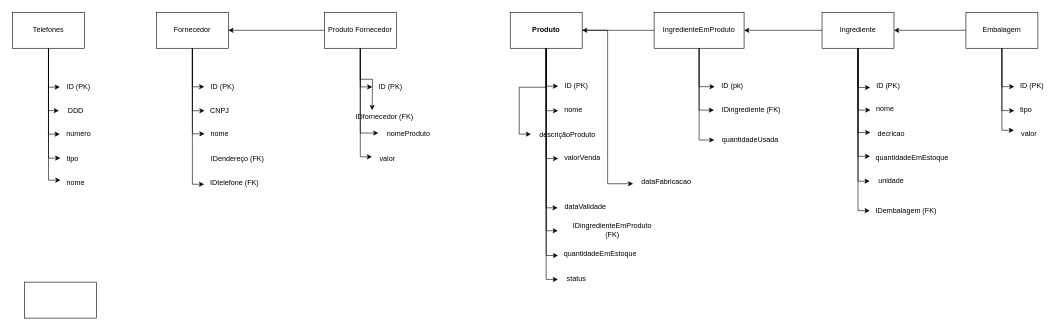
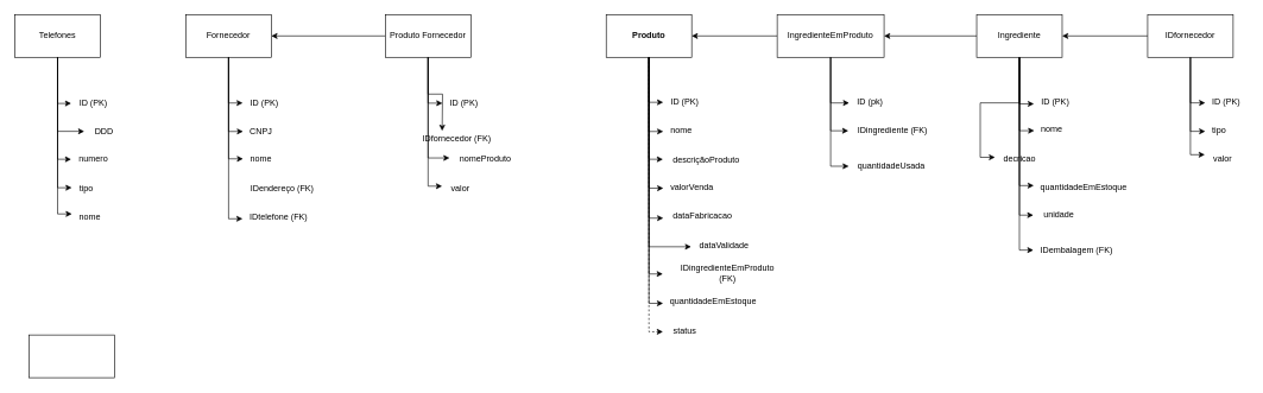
  <mxCell id="0" />
  <mxCell id="1" parent="0" />
  <mxCell id="2" value="Produto" style="rounded=0;whiteSpace=wrap;html=1;fontStyle=1" vertex="1" parent="1"><mxGeometry x="850" y="20" width="120" height="60" as="geometry" /></mxCell>
  <mxCell id="3" value="ID (PK)" style="text;html=1;align=center;verticalAlign=middle;resizable=0;points=[];autosize=1;strokeColor=none;fillColor=none;" vertex="1" parent="1"><mxGeometry x="930" y="128" width="60" height="30" as="geometry" /></mxCell>
  <mxCell id="4" style="edgeStyle=orthogonalEdgeStyle;rounded=0;orthogonalLoop=1;jettySize=auto;html=1;entryX=0;entryY=0.507;entryDx=0;entryDy=0;entryPerimeter=0;" edge="1" parent="1" source="2" target="3"><mxGeometry relative="1" as="geometry" /></mxCell>
  <mxCell id="5" value="nome" style="text;html=1;align=center;verticalAlign=middle;resizable=0;points=[];autosize=1;strokeColor=none;fillColor=none;" vertex="1" parent="1"><mxGeometry x="930" y="168" width="50" height="30" as="geometry" /></mxCell>
- <mxCell id="6" value="descriçãoProduto" style="text;html=1;align=center;verticalAlign=middle;resizable=0;points=[];autosize=1;strokeColor=none;fillColor=none;" vertex="1" parent="1"><mxGeometry x="885" y="210" width="120" height="30" as="geometry" /></mxCell>
+ <mxCell id="6" value="descriçãoProduto" style="text;html=1;align=center;verticalAlign=middle;resizable=0;points=[];autosize=1;strokeColor=none;fillColor=none;" vertex="1" parent="1"><mxGeometry x="930" y="210" width="120" height="30" as="geometry" /></mxCell>
  <mxCell id="7" value="valorVenda" style="text;html=1;align=center;verticalAlign=middle;resizable=0;points=[];autosize=1;strokeColor=none;fillColor=none;" vertex="1" parent="1"><mxGeometry x="930" y="248" width="80" height="30" as="geometry" /></mxCell>
- <mxCell id="8" value="dataFabricacao" style="text;html=1;align=center;verticalAlign=middle;resizable=0;points=[];autosize=1;strokeColor=none;fillColor=none;" vertex="1" parent="1"><mxGeometry x="1055" y="288" width="110" height="30" as="geometry" /></mxCell>
- <mxCell id="9" value="dataValidade" style="text;html=1;align=center;verticalAlign=middle;resizable=0;points=[];autosize=1;strokeColor=none;fillColor=none;" vertex="1" parent="1"><mxGeometry x="930" y="330" width="90" height="30" as="geometry" /></mxCell>
+ <mxCell id="8" value="dataFabricacao" style="text;html=1;align=center;verticalAlign=middle;resizable=0;points=[];autosize=1;strokeColor=none;fillColor=none;" vertex="1" parent="1"><mxGeometry x="930" y="288" width="110" height="30" as="geometry" /></mxCell>
+ <mxCell id="9" value="dataValidade" style="text;html=1;align=center;verticalAlign=middle;resizable=0;points=[];autosize=1;strokeColor=none;fillColor=none;" vertex="1" parent="1"><mxGeometry x="970" y="330" width="90" height="30" as="geometry" /></mxCell>
  <mxCell id="10" value="status" style="text;html=1;align=center;verticalAlign=middle;resizable=0;points=[];autosize=1;strokeColor=none;fillColor=none;" vertex="1" parent="1"><mxGeometry x="930" y="450" width="60" height="30" as="geometry" /></mxCell>
  <mxCell id="11" style="edgeStyle=orthogonalEdgeStyle;rounded=0;orthogonalLoop=1;jettySize=auto;html=1;entryX=0.002;entryY=0.54;entryDx=0;entryDy=0;entryPerimeter=0;" edge="1" parent="1" source="2" target="5"><mxGeometry relative="1" as="geometry" /></mxCell>
  <mxCell id="12" style="edgeStyle=orthogonalEdgeStyle;rounded=0;orthogonalLoop=1;jettySize=auto;html=1;entryX=-0.003;entryY=0.441;entryDx=0;entryDy=0;entryPerimeter=0;" edge="1" parent="1" source="2" target="6"><mxGeometry relative="1" as="geometry" /></mxCell>
  <mxCell id="13" style="edgeStyle=orthogonalEdgeStyle;rounded=0;orthogonalLoop=1;jettySize=auto;html=1;entryX=0.002;entryY=0.53;entryDx=0;entryDy=0;entryPerimeter=0;" edge="1" parent="1" source="2" target="7"><mxGeometry relative="1" as="geometry" /></mxCell>
  <mxCell id="14" style="edgeStyle=orthogonalEdgeStyle;rounded=0;orthogonalLoop=1;jettySize=auto;html=1;entryX=0.001;entryY=0.597;entryDx=0;entryDy=0;entryPerimeter=0;" edge="1" parent="1" source="2" target="8"><mxGeometry relative="1" as="geometry" /></mxCell>
  <mxCell id="15" style="edgeStyle=orthogonalEdgeStyle;rounded=0;orthogonalLoop=1;jettySize=auto;html=1;entryX=-0.009;entryY=0.538;entryDx=0;entryDy=0;entryPerimeter=0;" edge="1" parent="1" source="2" target="9"><mxGeometry relative="1" as="geometry" /></mxCell>
- <mxCell id="16" style="edgeStyle=orthogonalEdgeStyle;rounded=0;orthogonalLoop=1;jettySize=auto;html=1;entryX=-0.006;entryY=0.516;entryDx=0;entryDy=0;entryPerimeter=0;" edge="1" parent="1" source="2" target="10"><mxGeometry relative="1" as="geometry" /></mxCell>
+ <mxCell id="16" style="edgeStyle=orthogonalEdgeStyle;rounded=0;orthogonalLoop=1;jettySize=auto;html=1;entryX=-0.006;entryY=0.516;entryDx=0;entryDy=0;entryPerimeter=0;dashed=1;" edge="1" parent="1" source="2" target="10"><mxGeometry relative="1" as="geometry" /></mxCell>
  <mxCell id="17" style="edgeStyle=orthogonalEdgeStyle;rounded=0;orthogonalLoop=1;jettySize=auto;html=1;entryX=1;entryY=0.5;entryDx=0;entryDy=0;" edge="1" parent="1" source="18" target="2"><mxGeometry relative="1" as="geometry" /></mxCell>
  <mxCell id="18" value="IngredienteEmProduto" style="whiteSpace=wrap;html=1;" vertex="1" parent="1"><mxGeometry x="1090" y="20" width="150" height="60" as="geometry" /></mxCell>
  <mxCell id="19" value="ID (pk)" style="text;html=1;align=center;verticalAlign=middle;resizable=0;points=[];autosize=1;strokeColor=none;fillColor=none;" vertex="1" parent="1"><mxGeometry x="1190" y="128" width="60" height="30" as="geometry" /></mxCell>
  <mxCell id="20" style="edgeStyle=orthogonalEdgeStyle;rounded=0;orthogonalLoop=1;jettySize=auto;html=1;entryX=0.017;entryY=0.537;entryDx=0;entryDy=0;entryPerimeter=0;" edge="1" parent="1" source="18" target="19"><mxGeometry relative="1" as="geometry" /></mxCell>
  <mxCell id="21" value="&amp;nbsp;IDingrediente (FK)" style="text;html=1;align=center;verticalAlign=middle;resizable=0;points=[];autosize=1;strokeColor=none;fillColor=none;" vertex="1" parent="1"><mxGeometry x="1190" y="168" width="120" height="30" as="geometry" /></mxCell>
  <mxCell id="22" value="quantidadeUsada" style="text;html=1;align=center;verticalAlign=middle;resizable=0;points=[];autosize=1;strokeColor=none;fillColor=none;" vertex="1" parent="1"><mxGeometry x="1190" y="218" width="120" height="30" as="geometry" /></mxCell>
  <mxCell id="23" style="edgeStyle=orthogonalEdgeStyle;rounded=0;orthogonalLoop=1;jettySize=auto;html=1;entryX=-0.001;entryY=0.506;entryDx=0;entryDy=0;entryPerimeter=0;" edge="1" parent="1" source="18" target="21"><mxGeometry relative="1" as="geometry" /></mxCell>
  <mxCell id="24" style="edgeStyle=orthogonalEdgeStyle;rounded=0;orthogonalLoop=1;jettySize=auto;html=1;entryX=0.004;entryY=0.5;entryDx=0;entryDy=0;entryPerimeter=0;" edge="1" parent="1" source="18" target="22"><mxGeometry relative="1" as="geometry" /></mxCell>
  <mxCell id="25" value="&lt;span style=&quot;text-wrap: wrap;&quot;&gt;IDingredienteEmProduto (FK)&lt;/span&gt;" style="text;html=1;align=center;verticalAlign=middle;resizable=0;points=[];autosize=1;strokeColor=none;fillColor=none;" vertex="1" parent="1"><mxGeometry x="930" y="368" width="180" height="30" as="geometry" /></mxCell>
  <mxCell id="26" style="edgeStyle=orthogonalEdgeStyle;rounded=0;orthogonalLoop=1;jettySize=auto;html=1;entryX=-0.003;entryY=0.543;entryDx=0;entryDy=0;entryPerimeter=0;" edge="1" parent="1" source="2" target="25"><mxGeometry relative="1" as="geometry" /></mxCell>
  <mxCell id="27" style="edgeStyle=orthogonalEdgeStyle;rounded=0;orthogonalLoop=1;jettySize=auto;html=1;entryX=1;entryY=0.5;entryDx=0;entryDy=0;" edge="1" parent="1" source="28" target="18"><mxGeometry relative="1" as="geometry" /></mxCell>
  <mxCell id="28" value="Ingrediente" style="whiteSpace=wrap;html=1;" vertex="1" parent="1"><mxGeometry x="1370" y="20" width="120" height="60" as="geometry" /></mxCell>
  <mxCell id="29" value="ID (PK)" style="text;html=1;align=center;verticalAlign=middle;resizable=0;points=[];autosize=1;strokeColor=none;fillColor=none;" vertex="1" parent="1"><mxGeometry x="1450" y="128" width="60" height="30" as="geometry" /></mxCell>
  <mxCell id="30" style="edgeStyle=orthogonalEdgeStyle;rounded=0;orthogonalLoop=1;jettySize=auto;html=1;entryX=0.006;entryY=0.581;entryDx=0;entryDy=0;entryPerimeter=0;" edge="1" parent="1" source="28" target="29"><mxGeometry relative="1" as="geometry" /></mxCell>
  <mxCell id="31" value="nome" style="text;html=1;align=center;verticalAlign=middle;resizable=0;points=[];autosize=1;strokeColor=none;fillColor=none;" vertex="1" parent="1"><mxGeometry x="1450" y="166" width="50" height="30" as="geometry" /></mxCell>
- <mxCell id="32" value="decricao" style="text;html=1;align=center;verticalAlign=middle;resizable=0;points=[];autosize=1;strokeColor=none;fillColor=none;" vertex="1" parent="1"><mxGeometry x="1450" y="208" width="70" height="30" as="geometry" /></mxCell>
+ <mxCell id="32" value="decricao" style="text;html=1;align=center;verticalAlign=middle;resizable=0;points=[];autosize=1;strokeColor=none;fillColor=none;" vertex="1" parent="1"><mxGeometry x="1395" y="208" width="70" height="30" as="geometry" /></mxCell>
  <mxCell id="33" value="quantidadeEmEstoque" style="text;html=1;align=center;verticalAlign=middle;resizable=0;points=[];autosize=1;strokeColor=none;fillColor=none;" vertex="1" parent="1"><mxGeometry x="1450" y="248" width="140" height="30" as="geometry" /></mxCell>
  <mxCell id="34" value="unidade" style="text;html=1;align=center;verticalAlign=middle;resizable=0;points=[];autosize=1;strokeColor=none;fillColor=none;" vertex="1" parent="1"><mxGeometry x="1450" y="286" width="70" height="30" as="geometry" /></mxCell>
  <mxCell id="35" value="IDembalagem (FK)" style="text;html=1;align=center;verticalAlign=middle;resizable=0;points=[];autosize=1;strokeColor=none;fillColor=none;" vertex="1" parent="1"><mxGeometry x="1450" y="336" width="120" height="30" as="geometry" /></mxCell>
  <mxCell id="36" style="edgeStyle=orthogonalEdgeStyle;rounded=0;orthogonalLoop=1;jettySize=auto;html=1;entryX=0.016;entryY=0.57;entryDx=0;entryDy=0;entryPerimeter=0;" edge="1" parent="1" source="28" target="31"><mxGeometry relative="1" as="geometry" /></mxCell>
  <mxCell id="37" style="edgeStyle=orthogonalEdgeStyle;rounded=0;orthogonalLoop=1;jettySize=auto;html=1;entryX=0.011;entryY=0.415;entryDx=0;entryDy=0;entryPerimeter=0;" edge="1" parent="1" source="28" target="32"><mxGeometry relative="1" as="geometry" /></mxCell>
  <mxCell id="38" style="edgeStyle=orthogonalEdgeStyle;rounded=0;orthogonalLoop=1;jettySize=auto;html=1;entryX=0.001;entryY=0.405;entryDx=0;entryDy=0;entryPerimeter=0;" edge="1" parent="1" source="28" target="33"><mxGeometry relative="1" as="geometry" /></mxCell>
  <mxCell id="39" style="edgeStyle=orthogonalEdgeStyle;rounded=0;orthogonalLoop=1;jettySize=auto;html=1;entryX=-0.006;entryY=0.523;entryDx=0;entryDy=0;entryPerimeter=0;" edge="1" parent="1" source="28" target="34"><mxGeometry relative="1" as="geometry" /></mxCell>
  <mxCell id="40" style="edgeStyle=orthogonalEdgeStyle;rounded=0;orthogonalLoop=1;jettySize=auto;html=1;entryX=-0.003;entryY=0.494;entryDx=0;entryDy=0;entryPerimeter=0;" edge="1" parent="1" source="28" target="35"><mxGeometry relative="1" as="geometry" /></mxCell>
  <mxCell id="41" style="edgeStyle=orthogonalEdgeStyle;rounded=0;orthogonalLoop=1;jettySize=auto;html=1;entryX=1;entryY=0.5;entryDx=0;entryDy=0;" edge="1" parent="1" source="42" target="28"><mxGeometry relative="1" as="geometry" /></mxCell>
- <mxCell id="42" value="Embalagem" style="whiteSpace=wrap;html=1;" vertex="1" parent="1"><mxGeometry x="1610" y="20" width="120" height="60" as="geometry" /></mxCell>
+ <mxCell id="42" value="IDfornecedor" style="whiteSpace=wrap;html=1;" vertex="1" parent="1"><mxGeometry x="1610" y="20" width="120" height="60" as="geometry" /></mxCell>
  <mxCell id="43" value="ID (PK)" style="text;html=1;align=center;verticalAlign=middle;resizable=0;points=[];autosize=1;strokeColor=none;fillColor=none;" vertex="1" parent="1"><mxGeometry x="1690" y="128" width="60" height="30" as="geometry" /></mxCell>
  <mxCell id="44" value="tipo" style="text;html=1;align=center;verticalAlign=middle;resizable=0;points=[];autosize=1;strokeColor=none;fillColor=none;" vertex="1" parent="1"><mxGeometry x="1690" y="168" width="40" height="30" as="geometry" /></mxCell>
  <mxCell id="45" value="valor" style="text;html=1;align=center;verticalAlign=middle;resizable=0;points=[];autosize=1;strokeColor=none;fillColor=none;" vertex="1" parent="1"><mxGeometry x="1690" y="208" width="50" height="30" as="geometry" /></mxCell>
  <mxCell id="46" style="edgeStyle=orthogonalEdgeStyle;rounded=0;orthogonalLoop=1;jettySize=auto;html=1;entryX=0.013;entryY=0.533;entryDx=0;entryDy=0;entryPerimeter=0;" edge="1" parent="1" source="42" target="43"><mxGeometry relative="1" as="geometry" /></mxCell>
  <mxCell id="47" style="edgeStyle=orthogonalEdgeStyle;rounded=0;orthogonalLoop=1;jettySize=auto;html=1;entryX=0.02;entryY=0.533;entryDx=0;entryDy=0;entryPerimeter=0;" edge="1" parent="1" source="42" target="44"><mxGeometry relative="1" as="geometry" /></mxCell>
  <mxCell id="48" style="edgeStyle=orthogonalEdgeStyle;rounded=0;orthogonalLoop=1;jettySize=auto;html=1;entryX=0.004;entryY=0.293;entryDx=0;entryDy=0;entryPerimeter=0;" edge="1" parent="1" source="42" target="45"><mxGeometry relative="1" as="geometry" /></mxCell>
  <mxCell id="49" value="Fornecedor" style="whiteSpace=wrap;html=1;" vertex="1" parent="1"><mxGeometry x="260" y="20" width="120" height="60" as="geometry" /></mxCell>
  <mxCell id="50" value="ID (PK)" style="text;html=1;align=center;verticalAlign=middle;resizable=0;points=[];autosize=1;strokeColor=none;fillColor=none;" vertex="1" parent="1"><mxGeometry x="340" y="130" width="60" height="30" as="geometry" /></mxCell>
  <mxCell id="51" style="edgeStyle=orthogonalEdgeStyle;rounded=0;orthogonalLoop=1;jettySize=auto;html=1;entryX=-0.003;entryY=0.473;entryDx=0;entryDy=0;entryPerimeter=0;" edge="1" parent="1" source="49" target="50"><mxGeometry relative="1" as="geometry" /></mxCell>
  <mxCell id="52" value="CNPJ" style="text;html=1;align=center;verticalAlign=middle;resizable=0;points=[];autosize=1;strokeColor=none;fillColor=none;" vertex="1" parent="1"><mxGeometry x="340" y="170" width="50" height="30" as="geometry" /></mxCell>
  <mxCell id="53" value="nome" style="text;html=1;align=center;verticalAlign=middle;resizable=0;points=[];autosize=1;strokeColor=none;fillColor=none;" vertex="1" parent="1"><mxGeometry x="340" y="208" width="50" height="30" as="geometry" /></mxCell>
  <mxCell id="54" value="IDendereço (FK)" style="text;html=1;align=center;verticalAlign=middle;resizable=0;points=[];autosize=1;strokeColor=none;fillColor=none;" vertex="1" parent="1"><mxGeometry x="340" y="250" width="110" height="30" as="geometry" /></mxCell>
  <mxCell id="55" value="IDtelefone (FK)" style="text;html=1;align=center;verticalAlign=middle;resizable=0;points=[];autosize=1;strokeColor=none;fillColor=none;" vertex="1" parent="1"><mxGeometry x="340" y="290" width="100" height="30" as="geometry" /></mxCell>
  <mxCell id="56" style="edgeStyle=orthogonalEdgeStyle;rounded=0;orthogonalLoop=1;jettySize=auto;html=1;entryX=0.006;entryY=0.473;entryDx=0;entryDy=0;entryPerimeter=0;" edge="1" parent="1" source="49" target="52"><mxGeometry relative="1" as="geometry" /></mxCell>
  <mxCell id="57" style="edgeStyle=orthogonalEdgeStyle;rounded=0;orthogonalLoop=1;jettySize=auto;html=1;entryX=0.006;entryY=0.487;entryDx=0;entryDy=0;entryPerimeter=0;" edge="1" parent="1" source="49" target="53"><mxGeometry relative="1" as="geometry" /></mxCell>
  <mxCell id="58" style="edgeStyle=orthogonalEdgeStyle;rounded=0;orthogonalLoop=1;jettySize=auto;html=1;entryX=-0.004;entryY=0.559;entryDx=0;entryDy=0;entryPerimeter=0;" edge="1" parent="1" source="49" target="55"><mxGeometry relative="1" as="geometry" /></mxCell>
  <mxCell id="59" style="edgeStyle=orthogonalEdgeStyle;rounded=0;orthogonalLoop=1;jettySize=auto;html=1;entryX=1;entryY=0.5;entryDx=0;entryDy=0;" edge="1" parent="1" source="60" target="49"><mxGeometry relative="1" as="geometry" /></mxCell>
  <mxCell id="60" value="Produto Fornecedor" style="whiteSpace=wrap;html=1;" vertex="1" parent="1"><mxGeometry x="540" y="20" width="120" height="60" as="geometry" /></mxCell>
  <mxCell id="61" value="ID (PK)" style="text;html=1;align=center;verticalAlign=middle;resizable=0;points=[];autosize=1;strokeColor=none;fillColor=none;" vertex="1" parent="1"><mxGeometry x="620" y="130" width="60" height="30" as="geometry" /></mxCell>
  <mxCell id="62" value="IDfornecedor (FK)" style="text;html=1;align=center;verticalAlign=middle;resizable=0;points=[];autosize=1;strokeColor=none;fillColor=none;" vertex="1" parent="1"><mxGeometry x="580" y="180" width="120" height="30" as="geometry" /></mxCell>
  <mxCell id="63" value="nomeProduto" style="text;html=1;align=center;verticalAlign=middle;resizable=0;points=[];autosize=1;strokeColor=none;fillColor=none;" vertex="1" parent="1"><mxGeometry x="630" y="208" width="100" height="30" as="geometry" /></mxCell>
  <mxCell id="64" value="valor" style="text;html=1;align=center;verticalAlign=middle;resizable=0;points=[];autosize=1;strokeColor=none;fillColor=none;" vertex="1" parent="1"><mxGeometry x="620" y="250" width="50" height="30" as="geometry" /></mxCell>
  <mxCell id="65" style="edgeStyle=orthogonalEdgeStyle;rounded=0;orthogonalLoop=1;jettySize=auto;html=1;entryX=0.002;entryY=0.481;entryDx=0;entryDy=0;entryPerimeter=0;" edge="1" parent="1" source="60" target="61"><mxGeometry relative="1" as="geometry" /></mxCell>
  <mxCell id="66" style="edgeStyle=orthogonalEdgeStyle;rounded=0;orthogonalLoop=1;jettySize=auto;html=1;entryX=-0.002;entryY=0.443;entryDx=0;entryDy=0;entryPerimeter=0;" edge="1" parent="1" source="60"><mxGeometry relative="1" as="geometry"><mxPoint x="619.76" y="183.29" as="targetPoint" /></mxGeometry></mxCell>
  <mxCell id="67" style="edgeStyle=orthogonalEdgeStyle;rounded=0;orthogonalLoop=1;jettySize=auto;html=1;entryX=0.001;entryY=0.446;entryDx=0;entryDy=0;entryPerimeter=0;" edge="1" parent="1" source="60" target="63"><mxGeometry relative="1" as="geometry" /></mxCell>
  <mxCell id="68" style="edgeStyle=orthogonalEdgeStyle;rounded=0;orthogonalLoop=1;jettySize=auto;html=1;entryX=-0.007;entryY=0.367;entryDx=0;entryDy=0;entryPerimeter=0;" edge="1" parent="1" source="60" target="64"><mxGeometry relative="1" as="geometry" /></mxCell>
  <mxCell id="69" value="Telefones" style="whiteSpace=wrap;html=1;" vertex="1" parent="1"><mxGeometry x="20" y="20" width="120" height="60" as="geometry" /></mxCell>
  <mxCell id="70" value="ID (PK)" style="text;html=1;align=center;verticalAlign=middle;resizable=0;points=[];autosize=1;strokeColor=none;fillColor=none;" vertex="1" parent="1"><mxGeometry x="100" y="130" width="60" height="30" as="geometry" /></mxCell>
- <mxCell id="71" value="DDD" style="text;html=1;align=center;verticalAlign=middle;resizable=0;points=[];autosize=1;strokeColor=none;fillColor=none;" vertex="1" parent="1"><mxGeometry x="100" y="170" width="50" height="30" as="geometry" /></mxCell>
+ <mxCell id="71" value="DDD" style="text;html=1;align=center;verticalAlign=middle;resizable=0;points=[];autosize=1;strokeColor=none;fillColor=none;" vertex="1" parent="1"><mxGeometry x="120" y="170" width="50" height="30" as="geometry" /></mxCell>
  <mxCell id="72" value="numero" style="text;html=1;align=center;verticalAlign=middle;resizable=0;points=[];autosize=1;strokeColor=none;fillColor=none;" vertex="1" parent="1"><mxGeometry x="100" y="208" width="60" height="30" as="geometry" /></mxCell>
  <mxCell id="73" value="tipo" style="text;html=1;align=center;verticalAlign=middle;resizable=0;points=[];autosize=1;strokeColor=none;fillColor=none;" vertex="1" parent="1"><mxGeometry x="100" y="250" width="40" height="30" as="geometry" /></mxCell>
  <mxCell id="74" value="nome" style="text;html=1;align=center;verticalAlign=middle;resizable=0;points=[];autosize=1;strokeColor=none;fillColor=none;" vertex="1" parent="1"><mxGeometry x="100" y="290" width="50" height="30" as="geometry" /></mxCell>
  <mxCell id="75" style="edgeStyle=orthogonalEdgeStyle;rounded=0;orthogonalLoop=1;jettySize=auto;html=1;entryX=-0.017;entryY=0.493;entryDx=0;entryDy=0;entryPerimeter=0;" edge="1" parent="1" source="69" target="70"><mxGeometry relative="1" as="geometry" /></mxCell>
  <mxCell id="76" style="edgeStyle=orthogonalEdgeStyle;rounded=0;orthogonalLoop=1;jettySize=auto;html=1;entryX=-0.052;entryY=0.467;entryDx=0;entryDy=0;entryPerimeter=0;" edge="1" parent="1" source="69" target="71"><mxGeometry relative="1" as="geometry"><Array as="points"><mxPoint x="80" y="184" /></Array></mxGeometry></mxCell>
  <mxCell id="77" style="edgeStyle=orthogonalEdgeStyle;rounded=0;orthogonalLoop=1;jettySize=auto;html=1;entryX=-0.017;entryY=0.507;entryDx=0;entryDy=0;entryPerimeter=0;" edge="1" parent="1" source="69" target="72"><mxGeometry relative="1" as="geometry" /></mxCell>
  <mxCell id="78" style="edgeStyle=orthogonalEdgeStyle;rounded=0;orthogonalLoop=1;jettySize=auto;html=1;entryX=-0.005;entryY=0.44;entryDx=0;entryDy=0;entryPerimeter=0;" edge="1" parent="1" source="69" target="73"><mxGeometry relative="1" as="geometry" /></mxCell>
  <mxCell id="79" style="edgeStyle=orthogonalEdgeStyle;rounded=0;orthogonalLoop=1;jettySize=auto;html=1;entryX=0;entryY=0.333;entryDx=0;entryDy=0;entryPerimeter=0;" edge="1" parent="1" source="69" target="74"><mxGeometry relative="1" as="geometry" /></mxCell>
  <mxCell id="80" value="quantidadeEmEstoque" style="text;html=1;align=center;verticalAlign=middle;resizable=0;points=[];autosize=1;strokeColor=none;fillColor=none;" vertex="1" parent="1"><mxGeometry x="930" y="408" width="140" height="30" as="geometry" /></mxCell>
  <mxCell id="81" style="edgeStyle=orthogonalEdgeStyle;rounded=0;orthogonalLoop=1;jettySize=auto;html=1;entryX=-0.001;entryY=0.587;entryDx=0;entryDy=0;entryPerimeter=0;" edge="1" parent="1" source="2" target="80"><mxGeometry relative="1" as="geometry" /></mxCell>
  <mxCell id="82" value="" style="whiteSpace=wrap;html=1;" vertex="1" parent="1"><mxGeometry x="40" y="470" width="120" height="60" as="geometry" /></mxCell>
